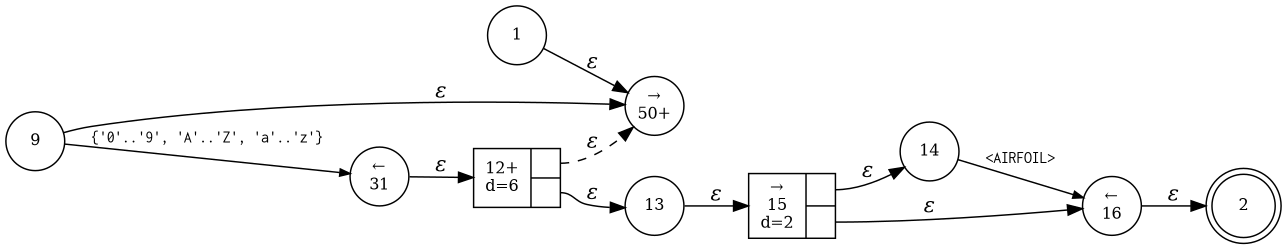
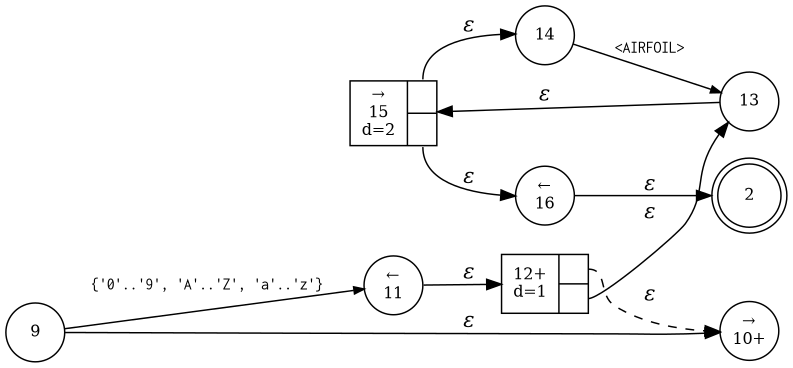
  digraph {
    rankdir=LR
    node [fixedsize=true fontsize=11 shape=circle peripheries=1]
    edge [fontname="Times-Italic"]
    n1 [label=2 shape=doublecircle width=.6 peripheries=""]
    n2 [label="&larr;\n16" width=.55]
-   n3 [label=1 width=.55]
-   n4 [label="&rarr;\n50+" width=.55]
+   n4 [label="&rarr;\n10+" width=.55]
    n5 [label=9 width=.55]
-   n6 [label="&larr;\n31" width=.55]
-   n7 [fixedsize=false label="{12+\nd=6|{<p0>|<p1>}}" shape=record]
+   n6 [label="&larr;\n11" width=.55]
+   n7 [fixedsize=false label="{12+\nd=1|{<p0>|<p1>}}" shape=record]
    n8 [label=13 width=.55]
    n9 [fixedsize=false label="{&rarr;\n15\nd=2|{<p0>|<p1>}}" shape=record]
    n10 [label=14 width=.55]
    n2 -> n1 [label="&epsilon;"]
-   n3 -> n4 [label="&epsilon;"]
    n5 -> n4 [label="&epsilon;"]
    n5 -> n6 [arrowhead=normal arrowsize=.7 fontname=Courier fontsize=11 label="{'0'..'9', 'A'..'Z', 'a'..'z'}"]
    n6 -> n7 [label="&epsilon;"]
    n7 -> n4 [label="&epsilon;" style=dashed tailport=p0]
    n7 -> n8 [label="&epsilon;" tailport=p1]
    n8 -> n9 [label="&epsilon;"]
    n9 -> n2 [label="&epsilon;" tailport=p1]
    n9 -> n10 [label="&epsilon;" tailport=p0]
-   n10 -> n2 [arrowhead=normal arrowsize=.7 fontname=Courier fontsize=11 label="<AIRFOIL>"]
+   n10 -> n8 [arrowhead=normal arrowsize=.7 fontname=Courier fontsize=11 label="<AIRFOIL>"]
  }
